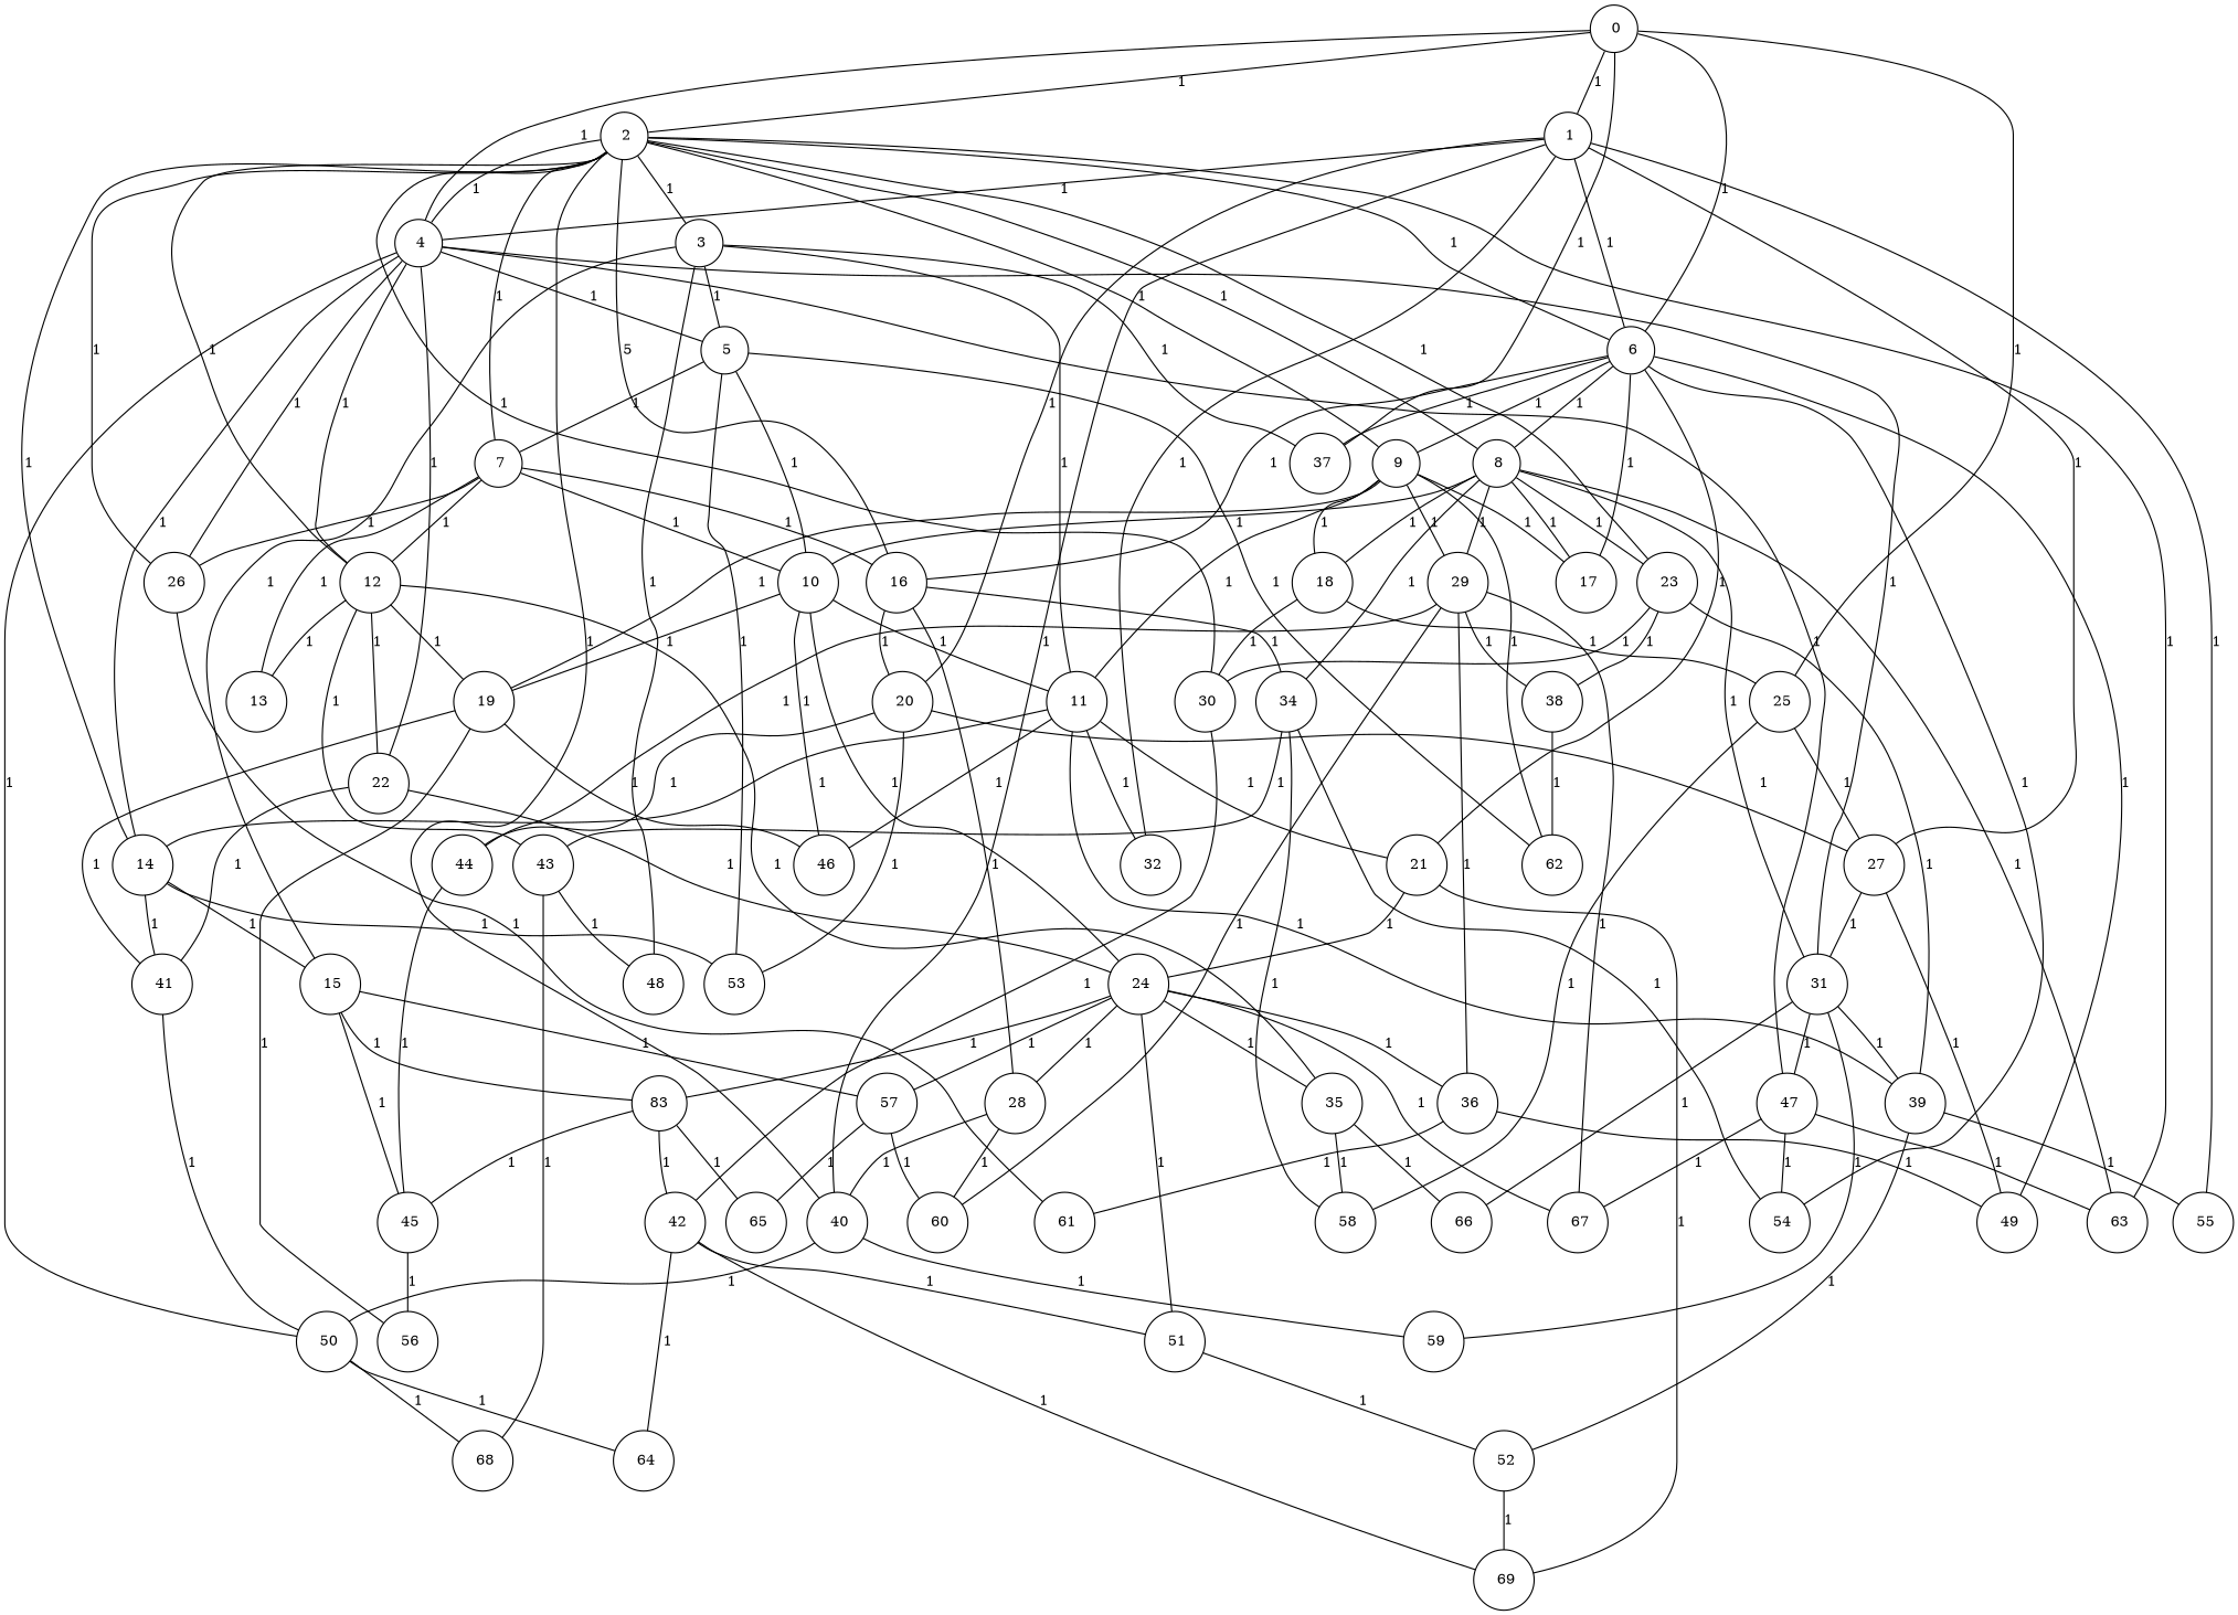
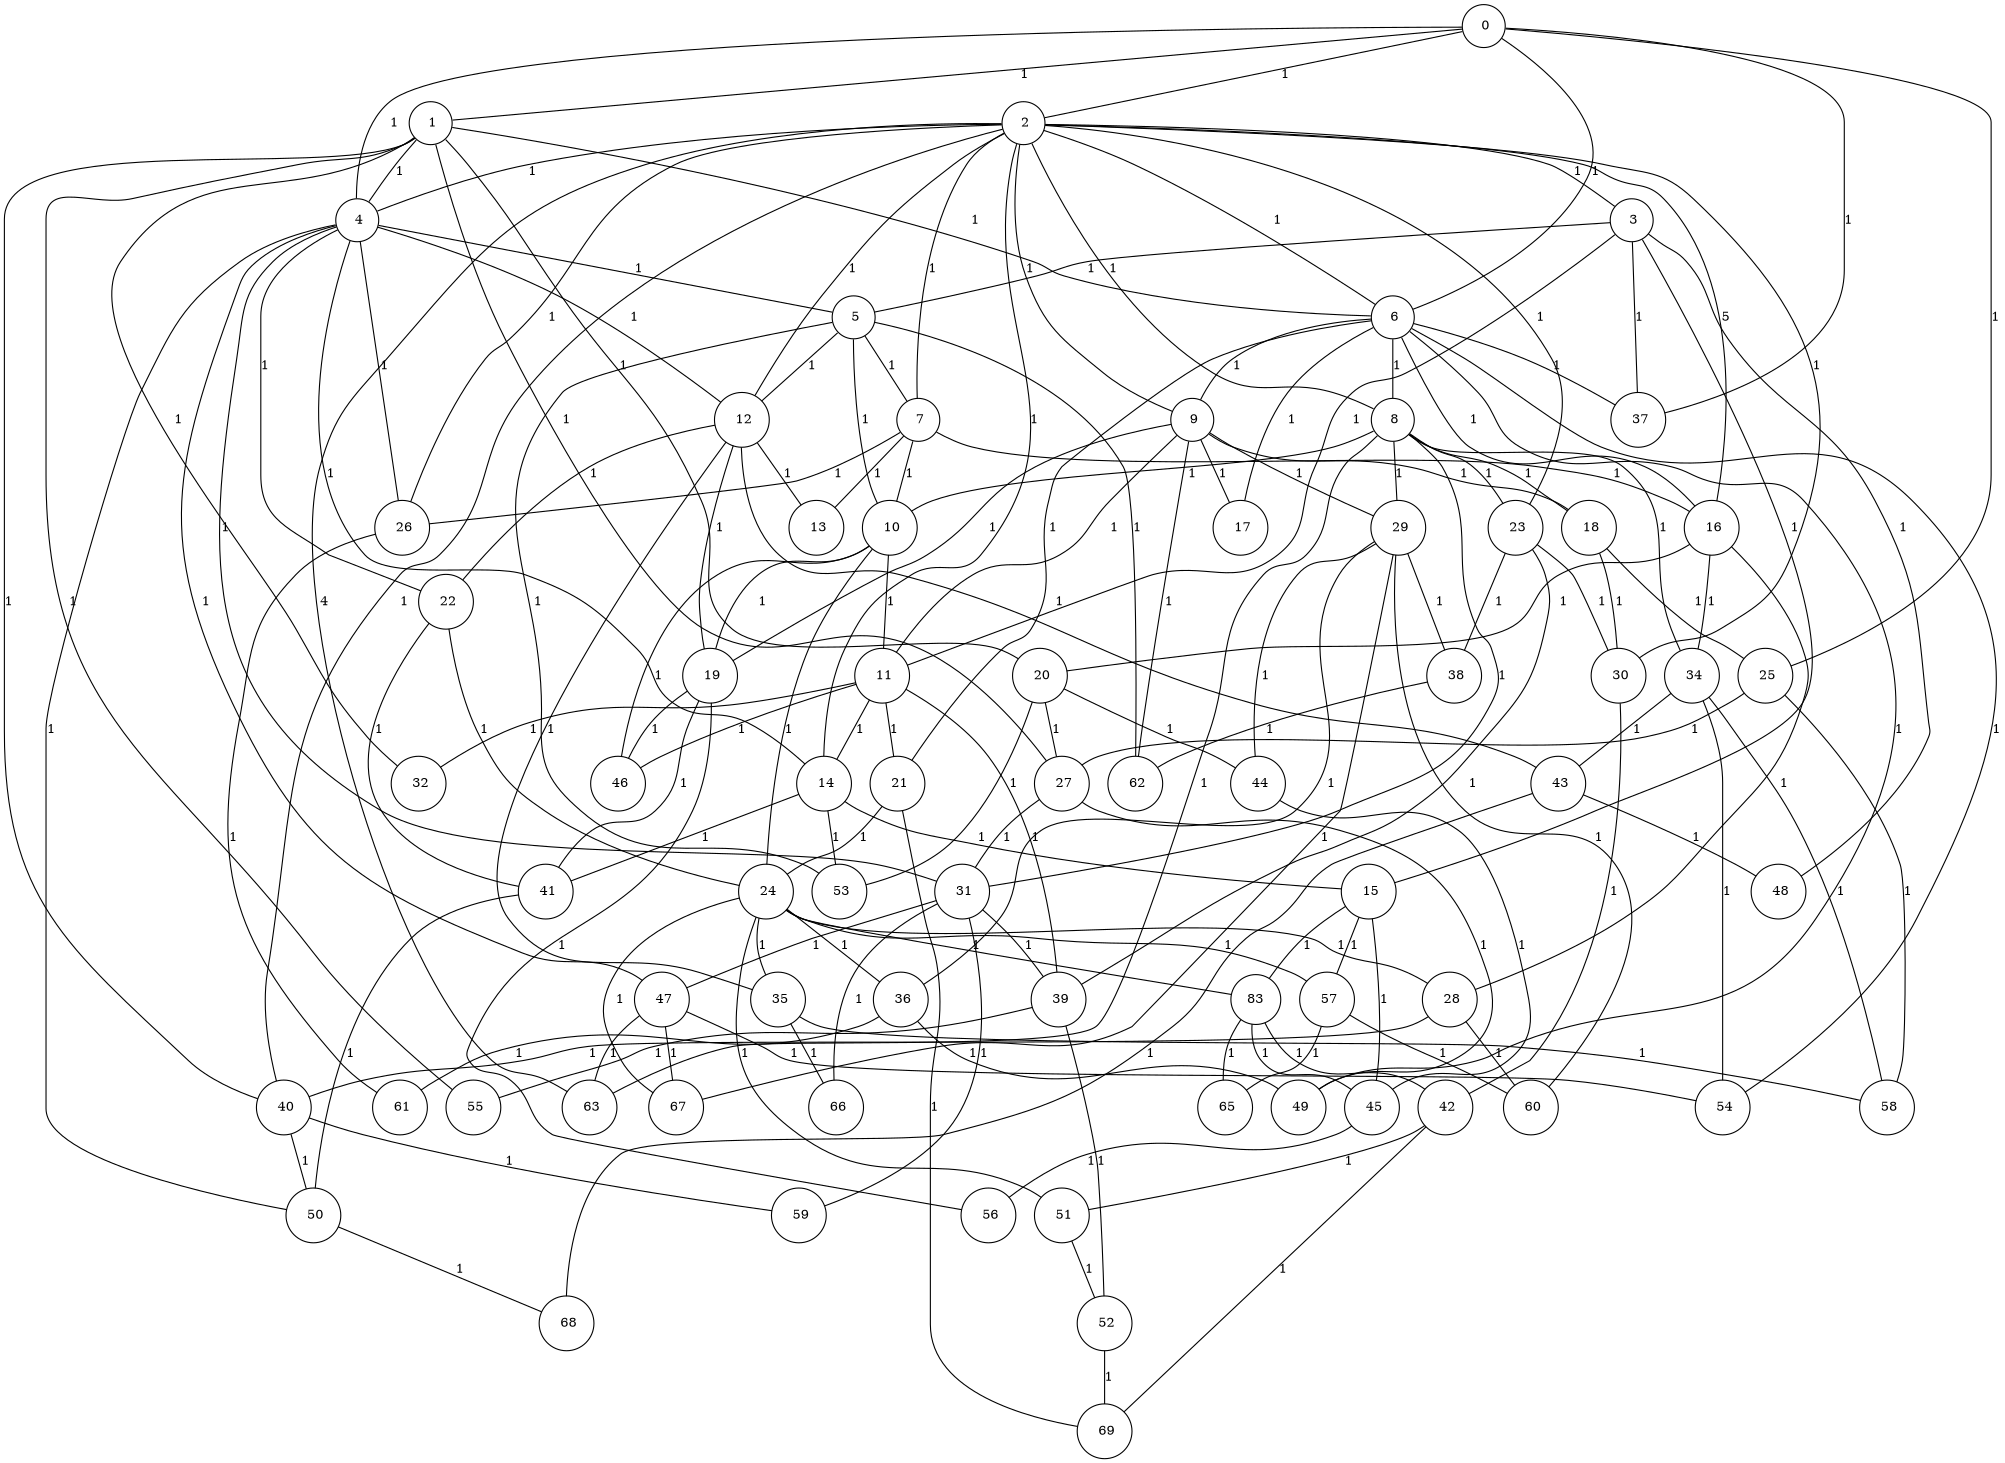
  graph {
    fixedsize="true;"
    node [color=black fontsize=12 hight=.12 shape=circle]
    edge [fontsize=12]
    n1 [label=" 0" width=.12]
    n2 [label=" 1" width=.12]
    n3 [label=" 2" width=.12]
    n4 [label=" 4" width=.12]
    n5 [label=" 6" width=.12]
    n6 [label=" 25" width=.12]
    n7 [label=" 37" width=.12]
    n8 [label=" 20" width=.12]
    n9 [label=" 27" width=.12]
    n10 [label=" 32" width=.12]
    n11 [label=" 40" width=.12]
    n12 [label=" 55" width=.12]
    n13 [label=" 3" width=.12]
    n14 [label=" 7" width=.12]
    n15 [label=" 8" width=.12]
    n16 [label=" 9" width=.12]
    n17 [label=" 12" width=.12]
    n18 [label=" 14" width=.12]
    n19 [label=" 16" width=.12]
    n20 [label=" 23" width=.12]
    n21 [label=" 26" width=.12]
    n22 [label=" 30" width=.12]
    n23 [label=" 63" width=.12]
    n24 [label=" 5" width=.12]
    n25 [label=" 22" width=.12]
    n26 [label=" 31" width=.12]
    n27 [label=" 47" width=.12]
    n28 [label=" 50" width=.12]
    n29 [label=" 17" width=.12]
    n30 [label=" 21" width=.12]
    n31 [label=" 49" width=.12]
    n32 [label=" 54" width=.12]
    n33 [label=" 58" width=.12]
    n34 [label=" 53" width=.12]
    n35 [label=" 44" width=.12]
    n36 [label=" 59" width=.12]
    n37 [label=" 11" width=.12]
    n38 [label=" 15" width=.12]
    n39 [label=" 48" width=.12]
    n40 [label=" 10" width=.12]
    n41 [label=" 13" width=.12]
    n42 [label=" 18" width=.12]
    n43 [label=" 29" width=.12]
    n44 [label=" 34" width=.12]
    n45 [label=" 62" width=.12]
    n46 [label=" 19" width=.12]
    n47 [label=" 35" width=.12]
    n48 [label=" 43" width=.12]
    n49 [label=" 41" width=.12]
    n50 [label=" 28" width=.12]
    n51 [label=" 39" width=.12]
    n52 [label=" 38" width=.12]
    n53 [label=" 61" width=.12]
    n54 [label=" 42" width=.12]
    n55 [label=" 46" width=.12]
    n56 [label=83 width=.12]
    n57 [label=" 45" width=.12]
    n58 [label=" 57" width=.12]
    n59 [label=" 24" width=.12]
    n60 [label=" 66" width=.12]
    n61 [label=" 67" width=.12]
-   n62 [label=" 64" width=.12]
    n63 [label=" 68" width=.12]
    n64 [label=" 69" width=.12]
    n65 [label=" 36" width=.12]
    n66 [label=" 60" width=.12]
    n67 [label=" 56" width=.12]
    n68 [label=" 51" width=.12]
    n69 [label=" 52" width=.12]
    n70 [label=" 65" width=.12]
    n1 -- n2 [label=1]
    n1 -- n3 [label=1]
    n1 -- n4 [label=1]
    n1 -- n5 [label=1]
    n1 -- n6 [label=1]
    n1 -- n7 [label=1]
    n2 -- n4 [label=1]
    n2 -- n5 [label=1]
    n2 -- n8 [label=1]
    n2 -- n9 [label=1]
    n2 -- n10 [label=1]
    n2 -- n11 [label=1]
    n2 -- n12 [label=1]
    n3 -- n4 [label=1]
    n3 -- n5 [label=1]
    n3 -- n11 [label=1]
    n3 -- n13 [label=1]
    n3 -- n14 [label=1]
    n3 -- n15 [label=1]
    n3 -- n16 [label=1]
    n3 -- n17 [label=1]
    n3 -- n18 [label=1]
    n3 -- n19 [label=5]
    n3 -- n20 [label=1]
    n3 -- n21 [label=1]
    n3 -- n22 [label=1]
-   n3 -- n23 [label=1]
+   n3 -- n23 [label=4]
    n4 -- n17 [label=1]
    n4 -- n18 [label=1]
    n4 -- n21 [label=1]
    n4 -- n24 [label=1]
    n4 -- n25 [label=1]
    n4 -- n26 [label=1]
    n4 -- n27 [label=1]
    n4 -- n28 [label=1]
    n5 -- n7 [label=1]
    n5 -- n15 [label=1]
    n5 -- n16 [label=1]
    n5 -- n19 [label=1]
    n5 -- n29 [label=1]
    n5 -- n30 [label=1]
    n5 -- n31 [label=1]
    n5 -- n32 [label=1]
    n6 -- n9 [label=1]
    n6 -- n33 [label=1]
    n8 -- n9 [label=1]
    n8 -- n34 [label=1]
    n8 -- n35 [label=1]
    n9 -- n26 [label=1]
    n9 -- n31 [label=1]
    n11 -- n28 [label=1]
    n11 -- n36 [label=1]
    n13 -- n7 [label=1]
    n13 -- n24 [label=1]
    n13 -- n37 [label=1]
    n13 -- n38 [label=1]
    n13 -- n39 [label=1]
-   n14 -- n17 [label=1]
+   n24 -- n17 [label=1]
    n14 -- n19 [label=1]
    n14 -- n21 [label=1]
    n14 -- n40 [label=1]
    n14 -- n41 [label=1]
    n15 -- n20 [label=1]
    n15 -- n23 [label=1]
    n15 -- n26 [label=1]
-   n15 -- n29 [label=1]
    n15 -- n40 [label=1]
    n15 -- n42 [label=1]
    n15 -- n43 [label=1]
    n15 -- n44 [label=1]
    n16 -- n29 [label=1]
    n16 -- n37 [label=1]
    n16 -- n42 [label=1]
    n16 -- n43 [label=1]
    n16 -- n45 [label=1]
    n16 -- n46 [label=1]
    n17 -- n25 [label=1]
    n17 -- n41 [label=1]
    n17 -- n46 [label=1]
    n17 -- n47 [label=1]
    n17 -- n48 [label=1]
    n18 -- n34 [label=1]
    n18 -- n38 [label=1]
    n18 -- n49 [label=1]
    n19 -- n8 [label=1]
    n19 -- n44 [label=1]
    n19 -- n50 [label=1]
    n20 -- n22 [label=1]
    n20 -- n51 [label=1]
    n20 -- n52 [label=1]
    n21 -- n53 [label=1]
    n22 -- n54 [label=1]
    n24 -- n14 [label=1]
    n24 -- n34 [label=1]
    n24 -- n40 [label=1]
    n24 -- n45 [label=1]
    n25 -- n49 [label=1]
    n25 -- n59 [label=1]
    n26 -- n27 [label=1]
    n26 -- n36 [label=1]
    n26 -- n51 [label=1]
    n26 -- n60 [label=1]
    n27 -- n23 [label=1]
    n27 -- n32 [label=1]
    n27 -- n61 [label=1]
-   n28 -- n62 [label=1]
    n28 -- n63 [label=1]
    n30 -- n59 [label=1]
    n30 -- n64 [label=1]
    n35 -- n57 [label=1]
    n37 -- n10 [label=1]
    n37 -- n18 [label=1]
    n37 -- n30 [label=1]
    n37 -- n51 [label=1]
    n37 -- n55 [label=1]
    n38 -- n56 [label=1]
    n38 -- n57 [label=1]
    n38 -- n58 [label=1]
    n40 -- n37 [label=1]
    n40 -- n46 [label=1]
    n40 -- n55 [label=1]
    n40 -- n59 [label=1]
    n42 -- n6 [label=1]
    n42 -- n22 [label=1]
    n43 -- n35 [label=1]
    n43 -- n52 [label=1]
    n43 -- n61 [label=1]
    n43 -- n65 [label=1]
    n43 -- n66 [label=1]
    n44 -- n32 [label=1]
    n44 -- n33 [label=1]
    n44 -- n48 [label=1]
    n46 -- n49 [label=1]
    n46 -- n55 [label=1]
    n46 -- n67 [label=1]
    n47 -- n33 [label=1]
    n47 -- n60 [label=1]
    n48 -- n39 [label=1]
    n48 -- n63 [label=1]
    n49 -- n28 [label=1]
    n50 -- n11 [label=1]
    n50 -- n66 [label=1]
    n51 -- n12 [label=1]
    n51 -- n69 [label=1]
    n52 -- n45 [label=1]
-   n54 -- n62 [label=1]
    n54 -- n64 [label=1]
    n54 -- n68 [label=1]
    n56 -- n54 [label=1]
    n56 -- n57 [label=1]
    n56 -- n70 [label=1]
    n57 -- n67 [label=1]
    n58 -- n66 [label=1]
    n58 -- n70 [label=1]
    n59 -- n47 [label=1]
    n59 -- n50 [label=1]
    n59 -- n56 [label=1]
    n59 -- n58 [label=1]
    n59 -- n61 [label=1]
    n59 -- n65 [label=1]
    n59 -- n68 [label=1]
    n65 -- n31 [label=1]
    n65 -- n53 [label=1]
    n68 -- n69 [label=1]
    n69 -- n64 [label=1]
  }
